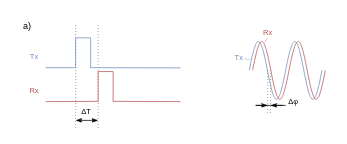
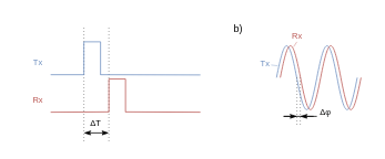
  <mxCell id="0" />
  <mxCell id="1" parent="0" />
  <mxCell id="2" value="" style="pointerEvents=1;verticalLabelPosition=bottom;shadow=0;dashed=0;align=center;html=1;verticalAlign=top;shape=mxgraph.electrical.waveforms.sine_wave;fontColor=#B85450;strokeColor=#6C8EBF;fillColor=none;" parent="1" vertex="1"><mxGeometry x="331.5" y="41.82" width="48.5" height="103.18" as="geometry" /></mxCell>
  <mxCell id="3" value="" style="pointerEvents=1;verticalLabelPosition=bottom;shadow=0;dashed=0;align=center;html=1;verticalAlign=top;shape=mxgraph.electrical.waveforms.sine_wave;fontColor=#B85450;strokeColor=#6C8EBF;fillColor=none;strokeWidth=1;" parent="1" vertex="1"><mxGeometry x="380" y="41.82" width="48.5" height="103.18" as="geometry" /></mxCell>
  <mxCell id="4" value="" style="endArrow=none;dashed=1;html=1;dashPattern=1 3;strokeWidth=1;rounded=0;strokeColor=#666666;" parent="1" edge="1"><mxGeometry width="50" height="50" relative="1" as="geometry"><mxPoint x="100" y="170" as="sourcePoint" /><mxPoint x="100" y="30" as="targetPoint" /></mxGeometry></mxCell>
  <mxCell id="5" value="" style="endArrow=none;dashed=1;html=1;dashPattern=1 3;strokeWidth=1;rounded=0;strokeColor=#666666;" parent="1" edge="1"><mxGeometry width="50" height="50" relative="1" as="geometry"><mxPoint x="130" y="170" as="sourcePoint" /><mxPoint x="130" y="30" as="targetPoint" /></mxGeometry></mxCell>
  <mxCell id="6" value="Tx" style="text;html=1;align=center;verticalAlign=middle;whiteSpace=wrap;rounded=0;fontColor=#6C8EBF;fontSize=10;" parent="1" vertex="1"><mxGeometry x="30" y="60" width="30" height="30" as="geometry" /></mxCell>
  <mxCell id="7" value="" style="endArrow=none;html=1;rounded=0;fillColor=#dae8fc;strokeColor=#6C8EBF;" parent="1" edge="1"><mxGeometry width="50" height="50" relative="1" as="geometry"><mxPoint x="60" y="89.72" as="sourcePoint" /><mxPoint x="100" y="89.72" as="targetPoint" /></mxGeometry></mxCell>
  <mxCell id="8" value="" style="endArrow=none;html=1;rounded=0;fillColor=#dae8fc;strokeColor=#6c8ebf;" parent="1" edge="1"><mxGeometry width="50" height="50" relative="1" as="geometry"><mxPoint x="100" y="90" as="sourcePoint" /><mxPoint x="100" y="50" as="targetPoint" /></mxGeometry></mxCell>
  <mxCell id="9" value="" style="endArrow=none;html=1;rounded=0;fillColor=#dae8fc;strokeColor=#6c8ebf;" parent="1" edge="1"><mxGeometry width="50" height="50" relative="1" as="geometry"><mxPoint x="120" y="89.72" as="sourcePoint" /><mxPoint x="240" y="90" as="targetPoint" /></mxGeometry></mxCell>
  <mxCell id="10" value="" style="endArrow=none;html=1;rounded=0;fillColor=#dae8fc;strokeColor=#6c8ebf;" parent="1" edge="1"><mxGeometry width="50" height="50" relative="1" as="geometry"><mxPoint x="120" y="90" as="sourcePoint" /><mxPoint x="120" y="50" as="targetPoint" /></mxGeometry></mxCell>
  <mxCell id="11" value="" style="endArrow=none;html=1;rounded=0;fillColor=#dae8fc;strokeColor=#6c8ebf;" parent="1" edge="1"><mxGeometry width="50" height="50" relative="1" as="geometry"><mxPoint x="100" y="50" as="sourcePoint" /><mxPoint x="120" y="50" as="targetPoint" /></mxGeometry></mxCell>
  <mxCell id="12" value="" style="endArrow=none;html=1;rounded=0;fillColor=#f8cecc;strokeColor=#B85450;" parent="1" edge="1"><mxGeometry width="50" height="50" relative="1" as="geometry"><mxPoint x="60" y="135" as="sourcePoint" /><mxPoint x="130" y="134.62" as="targetPoint" /></mxGeometry></mxCell>
  <mxCell id="13" value="" style="endArrow=none;html=1;rounded=0;fillColor=#f8cecc;strokeColor=#b85450;" parent="1" edge="1"><mxGeometry width="50" height="50" relative="1" as="geometry"><mxPoint x="130" y="134.9" as="sourcePoint" /><mxPoint x="130" y="94.9" as="targetPoint" /></mxGeometry></mxCell>
  <mxCell id="14" value="" style="endArrow=none;html=1;rounded=0;fillColor=#f8cecc;strokeColor=#b85450;" parent="1" edge="1"><mxGeometry width="50" height="50" relative="1" as="geometry"><mxPoint x="150" y="134.62" as="sourcePoint" /><mxPoint x="240" y="135" as="targetPoint" /></mxGeometry></mxCell>
  <mxCell id="15" value="" style="endArrow=none;html=1;rounded=0;fillColor=#f8cecc;strokeColor=#b85450;" parent="1" edge="1"><mxGeometry width="50" height="50" relative="1" as="geometry"><mxPoint x="150" y="134.9" as="sourcePoint" /><mxPoint x="150" y="94.9" as="targetPoint" /></mxGeometry></mxCell>
  <mxCell id="16" value="" style="endArrow=none;html=1;rounded=0;fillColor=#f8cecc;strokeColor=#b85450;" parent="1" edge="1"><mxGeometry width="50" height="50" relative="1" as="geometry"><mxPoint x="130" y="94.9" as="sourcePoint" /><mxPoint x="150" y="94.9" as="targetPoint" /></mxGeometry></mxCell>
- <mxCell id="17" value="a)" style="text;html=1;align=center;verticalAlign=middle;resizable=0;points=[];autosize=1;strokeColor=none;fillColor=none;" parent="1" vertex="1"><mxGeometry x="20" y="20" width="30" height="30" as="geometry" /></mxCell>
+ <mxCell id="18" value="b)" style="text;html=1;align=center;verticalAlign=middle;resizable=0;points=[];autosize=1;strokeColor=none;fillColor=none;" parent="1" vertex="1"><mxGeometry x="270" y="20" width="30" height="30" as="geometry" /></mxCell>
  <mxCell id="19" value="" style="endArrow=classicThin;startArrow=classicThin;html=1;rounded=0;startFill=1;endFill=1;" parent="1" edge="1"><mxGeometry width="50" height="50" relative="1" as="geometry"><mxPoint x="100" y="160" as="sourcePoint" /><mxPoint x="130" y="160" as="targetPoint" /></mxGeometry></mxCell>
  <mxCell id="20" value="&lt;span style=&quot;font-family: &amp;quot;Google Sans&amp;quot;, Arial, sans-serif; text-align: left; text-wrap: wrap;&quot;&gt;&lt;font style=&quot;color: rgb(0, 0, 0);&quot;&gt;Δ&lt;/font&gt;&lt;/span&gt;T" style="text;html=1;align=center;verticalAlign=middle;resizable=0;points=[];autosize=1;strokeColor=none;fillColor=none;fontSize=10;" parent="1" vertex="1"><mxGeometry x="94" y="133" width="40" height="30" as="geometry" /></mxCell>
  <mxCell id="21" value="&lt;span style=&quot;font-family: &amp;quot;Google Sans&amp;quot;, Arial, sans-serif; text-align: left; text-wrap: wrap;&quot;&gt;&lt;font style=&quot;color: rgb(0, 0, 0);&quot;&gt;Δ&lt;/font&gt;&lt;/span&gt;&lt;span style=&quot;color: rgb(32, 33, 34); font-family: sans-serif; text-align: start; text-wrap: wrap; background-color: rgb(255, 255, 255);&quot;&gt;&lt;font&gt;φ&lt;/font&gt;&lt;/span&gt;" style="text;html=1;align=center;verticalAlign=middle;resizable=0;points=[];autosize=1;strokeColor=none;fillColor=none;fontSize=10;" parent="1" vertex="1"><mxGeometry x="370" y="120" width="40" height="30" as="geometry" /></mxCell>
  <mxCell id="22" value="Tx" style="text;html=1;align=center;verticalAlign=middle;whiteSpace=wrap;rounded=0;fontColor=#6C8EBF;fontSize=10;" parent="1" vertex="1"><mxGeometry x="288" y="61" width="60" height="30" as="geometry" /></mxCell>
  <mxCell id="23" value="" style="endArrow=none;dashed=1;html=1;dashPattern=1 3;strokeWidth=1;rounded=0;strokeColor=#666666;" parent="1" edge="1"><mxGeometry width="50" height="50" relative="1" as="geometry"><mxPoint x="360" y="150" as="sourcePoint" /><mxPoint x="360" y="90" as="targetPoint" /></mxGeometry></mxCell>
  <mxCell id="24" value="" style="endArrow=none;dashed=1;html=1;dashPattern=1 3;strokeWidth=1;rounded=0;strokeColor=#666666;" parent="1" edge="1"><mxGeometry width="50" height="50" relative="1" as="geometry"><mxPoint x="356" y="150" as="sourcePoint" /><mxPoint x="356" y="90" as="targetPoint" /></mxGeometry></mxCell>
  <mxCell id="25" value="Rx" style="text;html=1;align=center;verticalAlign=middle;resizable=0;points=[];autosize=1;strokeColor=none;fillColor=none;fontColor=#B85450;fontSize=10;" parent="1" vertex="1"><mxGeometry x="336" y="28" width="40" height="30" as="geometry" /></mxCell>
  <mxCell id="26" value="" style="endArrow=none;html=1;rounded=0;" parent="1" edge="1"><mxGeometry width="50" height="50" relative="1" as="geometry"><mxPoint x="340" y="140" as="sourcePoint" /><mxPoint x="380" y="140" as="targetPoint" /></mxGeometry></mxCell>
  <mxCell id="27" value="" style="endArrow=classicThin;html=1;rounded=0;endFill=1;" parent="1" edge="1"><mxGeometry width="50" height="50" relative="1" as="geometry"><mxPoint x="340" y="140" as="sourcePoint" /><mxPoint x="356" y="140" as="targetPoint" /></mxGeometry></mxCell>
  <mxCell id="28" value="" style="endArrow=none;html=1;rounded=0;startArrow=classicThin;startFill=1;endFill=0;" parent="1" edge="1"><mxGeometry width="50" height="50" relative="1" as="geometry"><mxPoint x="360" y="140" as="sourcePoint" /><mxPoint x="376" y="140" as="targetPoint" /></mxGeometry></mxCell>
  <mxCell id="29" value="Rx" style="text;html=1;align=center;verticalAlign=middle;whiteSpace=wrap;rounded=0;fontColor=#B85450;fontSize=10;" parent="1" vertex="1"><mxGeometry x="30" y="105" width="30" height="30" as="geometry" /></mxCell>
  <mxCell id="30" value="&amp;nbsp;&amp;nbsp;" style="text;html=1;align=center;verticalAlign=middle;resizable=0;points=[];autosize=1;strokeColor=none;fillColor=none;" parent="1" vertex="1"><mxGeometry x="410" y="40" width="30" height="30" as="geometry" /></mxCell>
  <mxCell id="31" value="" style="endArrow=none;html=1;rounded=0;strokeWidth=0.5;fillColor=#f8cecc;strokeColor=#B85450;" parent="1" edge="1"><mxGeometry width="50" height="50" relative="1" as="geometry"><mxPoint x="352" y="56" as="sourcePoint" /><mxPoint x="356" y="50" as="targetPoint" /></mxGeometry></mxCell>
  <mxCell id="32" value="" style="endArrow=none;html=1;rounded=0;strokeWidth=0.5;fillColor=#dae8fc;strokeColor=#6C8EBF;" parent="1" edge="1"><mxGeometry width="50" height="50" relative="1" as="geometry"><mxPoint x="325" y="78" as="sourcePoint" /><mxPoint x="333" y="79" as="targetPoint" /></mxGeometry></mxCell>
  <mxCell id="33" value="" style="pointerEvents=1;verticalLabelPosition=bottom;shadow=0;dashed=0;align=center;html=1;verticalAlign=top;shape=mxgraph.electrical.waveforms.sine_wave;fontColor=#B85450;strokeColor=#B85450;fillColor=none;strokeWidth=1;" parent="1" vertex="1"><mxGeometry x="384.5" y="41.82" width="48.5" height="103.18" as="geometry" /></mxCell>
  <mxCell id="34" value="" style="pointerEvents=1;verticalLabelPosition=bottom;shadow=0;dashed=0;align=center;html=1;verticalAlign=top;shape=mxgraph.electrical.waveforms.sine_wave;fontColor=#B85450;strokeColor=#B85450;fillColor=none;" parent="1" vertex="1"><mxGeometry x="336" y="41.82" width="48.5" height="103.18" as="geometry" /></mxCell>
